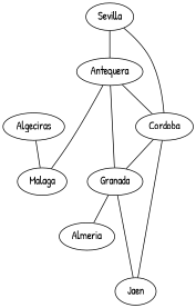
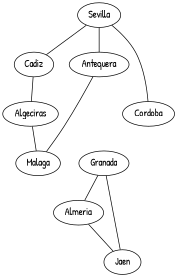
  strict graph {
    fontname="Patrick Hand"
    node [fontname="Patrick Hand"]
    edge [fontname="Patrick Hand"]
    Sevilla
+   Cadiz
    Cordoba
    Antequera
    Algeciras
    Granada
    Jaen
    Malaga
    Almeria
+   Sevilla -- Cadiz
    Sevilla -- Cordoba
    Sevilla -- Antequera
-   Cordoba -- Granada
-   Cordoba -- Jaen
-   Antequera -- Cordoba
-   Antequera -- Granada
+   Cadiz -- Algeciras
+   Almeria -- Jaen
    Antequera -- Malaga
    Algeciras -- Malaga
    Granada -- Jaen
    Granada -- Almeria
  }
